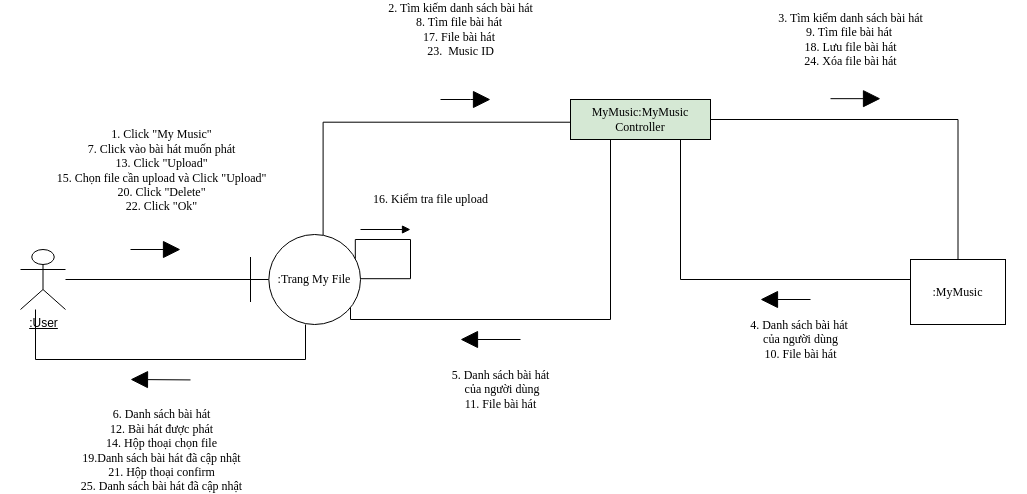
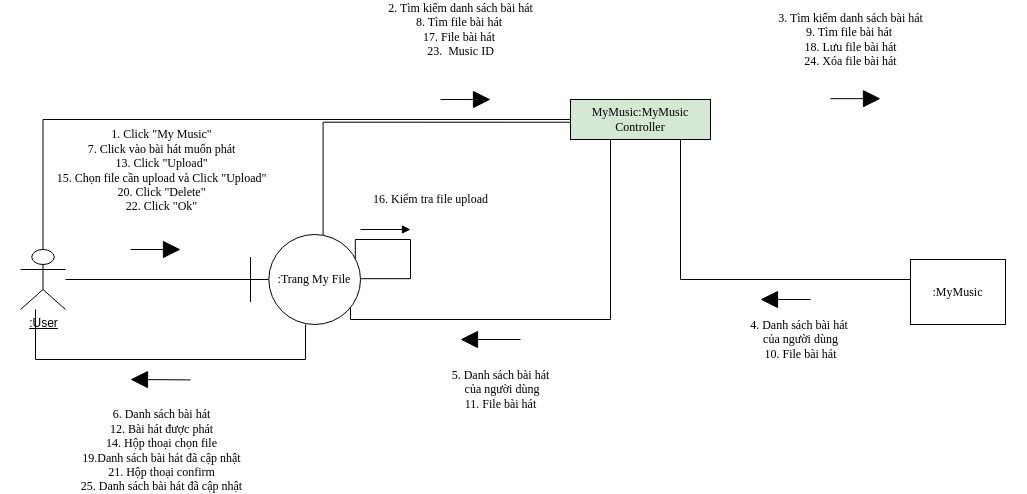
  <mxCell id="0" />
  <mxCell id="1" parent="0" />
  <mxCell id="2" style="endArrow=none;html=1;fontSize=12;" edge="1" parent="1" source="3" target="9"><mxGeometry relative="1" as="geometry" /></mxCell>
  <mxCell id="3" value="&lt;u style=&quot;font-size: 12px;&quot;&gt;:User&lt;/u&gt;" style="shape=umlActor;verticalLabelPosition=bottom;verticalAlign=top;html=1;fontSize=12;" vertex="1" parent="1"><mxGeometry x="20" y="171" width="45" height="60" as="geometry" /></mxCell>
- <mxCell id="4" style="edgeStyle=orthogonalEdgeStyle;rounded=0;orthogonalLoop=1;jettySize=auto;html=1;endArrow=none;endFill=0;fontSize=12;" edge="1" parent="1" source="6" target="11"><mxGeometry relative="1" as="geometry" /></mxCell>
+ <mxCell id="4" style="edgeStyle=orthogonalEdgeStyle;rounded=0;orthogonalLoop=1;jettySize=auto;html=1;endArrow=none;endFill=0;fontSize=12;" edge="1" parent="1" source="6" target="3"><mxGeometry relative="1" as="geometry" /></mxCell>
  <mxCell id="5" style="edgeStyle=orthogonalEdgeStyle;rounded=0;orthogonalLoop=1;jettySize=auto;html=1;entryX=0.882;entryY=0.836;entryDx=0;entryDy=0;endArrow=none;endFill=0;fontSize=12;entryPerimeter=0;" edge="1" parent="1" source="6" target="9"><mxGeometry relative="1" as="geometry"><Array as="points"><mxPoint x="610" y="241" /><mxPoint x="350" y="241" /><mxPoint x="350" y="224" /><mxPoint x="347" y="224" /></Array></mxGeometry></mxCell>
  <mxCell id="6" value="&lt;span style=&quot;font-family: verdana; font-size: 12px;&quot;&gt;MyMusic:MyMusic&lt;br style=&quot;font-size: 12px;&quot;&gt;Controller&lt;/span&gt;" style="rounded=0;whiteSpace=wrap;html=1;fontSize=12;fillColor=#d5e8d4;" vertex="1" parent="1"><mxGeometry x="570" y="21" width="140" height="40" as="geometry" /></mxCell>
  <mxCell id="7" style="edgeStyle=orthogonalEdgeStyle;rounded=0;orthogonalLoop=1;jettySize=auto;html=1;entryX=0.001;entryY=0.568;entryDx=0;entryDy=0;entryPerimeter=0;endArrow=none;endFill=0;fontSize=12;exitX=0.66;exitY=0.022;exitDx=0;exitDy=0;exitPerimeter=0;" edge="1" parent="1" source="9" target="6"><mxGeometry relative="1" as="geometry"><Array as="points"><mxPoint x="323" y="44" /></Array></mxGeometry></mxCell>
  <mxCell id="8" style="edgeStyle=orthogonalEdgeStyle;rounded=0;orthogonalLoop=1;jettySize=auto;html=1;endArrow=none;endFill=0;fontSize=12;" edge="1" parent="1" source="9" target="3"><mxGeometry relative="1" as="geometry"><Array as="points"><mxPoint x="305" y="281" /><mxPoint x="35" y="281" /></Array></mxGeometry></mxCell>
  <mxCell id="9" value="&lt;span style=&quot;font-family: verdana; font-size: 12px;&quot;&gt;:Trang My File&lt;/span&gt;" style="shape=umlBoundary;whiteSpace=wrap;html=1;fontSize=12;" vertex="1" parent="1"><mxGeometry x="250" y="156" width="110" height="90" as="geometry" /></mxCell>
  <mxCell id="10" style="edgeStyle=orthogonalEdgeStyle;rounded=0;orthogonalLoop=1;jettySize=auto;html=1;endArrow=none;endFill=0;fontSize=12;" edge="1" parent="1" source="11"><mxGeometry relative="1" as="geometry"><mxPoint x="680" y="71" as="targetPoint" /><Array as="points"><mxPoint x="680" y="201" /><mxPoint x="680" y="61" /></Array></mxGeometry></mxCell>
  <mxCell id="11" value="&lt;span style=&quot;font-family: verdana; font-size: 12px;&quot;&gt;:MyMusic&lt;/span&gt;" style="rounded=0;whiteSpace=wrap;html=1;fontSize=12;" vertex="1" parent="1"><mxGeometry x="910" y="181" width="95" height="65" as="geometry" /></mxCell>
  <mxCell id="12" value="" style="endArrow=block;html=1;fontSize=12;endFill=1;endSize=15;" edge="1" parent="1"><mxGeometry width="50" height="50" relative="1" as="geometry"><mxPoint x="130" y="171" as="sourcePoint" /><mxPoint x="180" y="171" as="targetPoint" /></mxGeometry></mxCell>
  <mxCell id="13" value="&lt;span style=&quot;font-family: verdana; font-size: 12px;&quot;&gt;1. Click &quot;My Music&quot;&lt;br style=&quot;font-size: 12px;&quot;&gt;&lt;/span&gt;&lt;span style=&quot;font-family: verdana; font-size: 12px;&quot;&gt;7. Click vào bài hát muốn phát&lt;br style=&quot;font-size: 12px;&quot;&gt;&lt;/span&gt;&lt;span style=&quot;font-family: verdana; font-size: 12px;&quot;&gt;13. Click &quot;Upload&quot;&lt;br style=&quot;font-size: 12px;&quot;&gt;&lt;/span&gt;&lt;span style=&quot;font-family: verdana; font-size: 12px;&quot;&gt;15. Chọn file cần upload&amp;nbsp;&lt;/span&gt;&lt;span style=&quot;font-family: verdana; font-size: 12px;&quot;&gt;và Click &quot;Upload&quot;&lt;br style=&quot;font-size: 12px;&quot;&gt;&lt;/span&gt;&lt;span style=&quot;font-family: verdana; font-size: 12px;&quot;&gt;20. Click &quot;Delete&quot;&lt;br style=&quot;font-size: 12px;&quot;&gt;&lt;/span&gt;&lt;span style=&quot;font-family: verdana; font-size: 12px;&quot;&gt;22. Click &quot;Ok&quot;&lt;/span&gt;&lt;span style=&quot;font-family: verdana; font-size: 12px;&quot;&gt;&lt;br style=&quot;font-size: 12px;&quot;&gt;&lt;/span&gt;" style="edgeLabel;html=1;align=center;verticalAlign=middle;resizable=0;points=[];fontSize=12;" vertex="1" connectable="0" parent="12"><mxGeometry x="-0.42" y="-1" relative="1" as="geometry"><mxPoint x="15.83" y="-81" as="offset" /></mxGeometry></mxCell>
  <mxCell id="14" value="&lt;span style=&quot;font-family: verdana; font-size: 12px;&quot;&gt;3. Tìm kiếm danh sách bài hát&lt;br style=&quot;font-size: 12px;&quot;&gt;&lt;/span&gt;&lt;span style=&quot;font-family: verdana; font-size: 12px;&quot;&gt;9. Tìm file bài hát&amp;nbsp;&lt;br style=&quot;font-size: 12px;&quot;&gt;&lt;/span&gt;&lt;span style=&quot;font-family: verdana; font-size: 12px;&quot;&gt;18. Lưu file bài hát&lt;br style=&quot;font-size: 12px;&quot;&gt;&lt;/span&gt;&lt;span style=&quot;font-family: verdana; font-size: 12px;&quot;&gt;24. Xóa file bài hát&lt;/span&gt;&lt;span style=&quot;font-family: verdana; font-size: 12px;&quot;&gt;&lt;br style=&quot;font-size: 12px;&quot;&gt;&lt;/span&gt;" style="endArrow=block;html=1;fontSize=12;endFill=1;endSize=15;" edge="1" parent="1"><mxGeometry x="-0.2" y="59" width="50" height="50" relative="1" as="geometry"><mxPoint x="830" y="20.17" as="sourcePoint" /><mxPoint x="880" y="20.17" as="targetPoint" /><mxPoint as="offset" /></mxGeometry></mxCell>
  <mxCell id="15" value="&lt;div style=&quot;font-size: 12px;&quot;&gt;&lt;span style=&quot;font-family: verdana; font-size: 12px;&quot;&gt;2. Tìm kiếm danh sách bài hát&lt;/span&gt;&lt;br style=&quot;font-size: 12px;&quot;&gt;&lt;/div&gt;&lt;div style=&quot;font-size: 12px;&quot;&gt;&lt;span style=&quot;font-family: verdana; font-size: 12px;&quot;&gt;8. Tìm file bài hát&amp;nbsp;&lt;/span&gt;&lt;span style=&quot;font-family: verdana; font-size: 12px;&quot;&gt;&lt;br style=&quot;font-size: 12px;&quot;&gt;&lt;/span&gt;&lt;/div&gt;&lt;div style=&quot;font-size: 12px;&quot;&gt;&lt;span style=&quot;font-family: verdana; font-size: 12px;&quot;&gt;17. File bài hát&amp;nbsp;&lt;/span&gt;&lt;span style=&quot;font-family: verdana; font-size: 12px;&quot;&gt;&lt;br style=&quot;font-size: 12px;&quot;&gt;&lt;/span&gt;&lt;/div&gt;&lt;div style=&quot;font-size: 12px;&quot;&gt;&lt;span style=&quot;font-family: verdana; font-size: 12px;&quot;&gt;23.&amp;nbsp; Music ID&lt;/span&gt;&lt;span style=&quot;font-family: verdana; font-size: 12px;&quot;&gt;&lt;br style=&quot;font-size: 12px;&quot;&gt;&lt;/span&gt;&lt;/div&gt;" style="endArrow=block;html=1;fontSize=12;align=center;endFill=1;endSize=15;" edge="1" parent="1"><mxGeometry x="-0.2" y="70" width="50" height="50" relative="1" as="geometry"><mxPoint x="440" y="21" as="sourcePoint" /><mxPoint x="490" y="21" as="targetPoint" /><Array as="points"><mxPoint x="480" y="21" /></Array><mxPoint as="offset" /></mxGeometry></mxCell>
  <mxCell id="16" value="&lt;span style=&quot;font-family: verdana; font-size: 12px;&quot;&gt;4. Danh sách bài hát&amp;nbsp;&lt;/span&gt;&lt;br style=&quot;font-family: verdana; font-size: 12px;&quot;&gt;&lt;span style=&quot;font-family: verdana; font-size: 12px;&quot;&gt;của người dùng&lt;br style=&quot;font-size: 12px;&quot;&gt;&lt;/span&gt;&lt;span style=&quot;font-family: verdana; font-size: 12px;&quot;&gt;10. File bài hát&lt;/span&gt;&lt;span style=&quot;font-family: verdana; font-size: 12px;&quot;&gt;&lt;br style=&quot;font-size: 12px;&quot;&gt;&lt;/span&gt;" style="endArrow=block;html=1;fontSize=12;endFill=1;endSize=15;" edge="1" parent="1"><mxGeometry x="-0.6" y="40" width="50" height="50" relative="1" as="geometry"><mxPoint x="810" y="221" as="sourcePoint" /><mxPoint x="760" y="221" as="targetPoint" /><mxPoint as="offset" /></mxGeometry></mxCell>
  <mxCell id="17" value="&lt;span style=&quot;font-family: verdana; font-size: 12px;&quot;&gt;5. Danh sách bài hát&lt;/span&gt;&lt;br style=&quot;font-family: verdana; font-size: 12px;&quot;&gt;&lt;span style=&quot;font-family: verdana; font-size: 12px;&quot;&gt;&amp;nbsp;của người dùng&lt;br style=&quot;font-size: 12px;&quot;&gt;&lt;/span&gt;&lt;span style=&quot;font-family: verdana; font-size: 12px;&quot;&gt;11. File bài hát&lt;/span&gt;&lt;span style=&quot;font-family: verdana; font-size: 12px;&quot;&gt;&lt;font style=&quot;font-size: 12px;&quot;&gt;&lt;br style=&quot;font-size: 12px;&quot;&gt;&lt;/font&gt;&lt;/span&gt;" style="endArrow=block;html=1;fontSize=12;endFill=1;jumpSize=7;sourcePerimeterSpacing=2;endSize=15;" edge="1" parent="1"><mxGeometry x="-0.333" y="50" width="50" height="50" relative="1" as="geometry"><mxPoint x="520" y="261" as="sourcePoint" /><mxPoint x="460" y="261" as="targetPoint" /><Array as="points" /><mxPoint as="offset" /></mxGeometry></mxCell>
  <mxCell id="18" value="" style="endArrow=block;html=1;fontSize=12;endFill=1;endSize=15;" edge="1" parent="1"><mxGeometry width="50" height="50" relative="1" as="geometry"><mxPoint x="190" y="301.42" as="sourcePoint" /><mxPoint x="130" y="301" as="targetPoint" /><Array as="points" /></mxGeometry></mxCell>
  <mxCell id="19" value="&lt;span style=&quot;font-family: verdana; font-size: 12px;&quot;&gt;6. Danh sách bài hát&lt;br style=&quot;font-size: 12px;&quot;&gt;&lt;/span&gt;&lt;span style=&quot;font-family: verdana; font-size: 12px;&quot;&gt;12. Bài hát được phát&lt;br style=&quot;font-size: 12px;&quot;&gt;&lt;/span&gt;&lt;span style=&quot;font-family: verdana; font-size: 12px;&quot;&gt;14. Hộp thoại chọn file&lt;br style=&quot;font-size: 12px;&quot;&gt;&lt;/span&gt;&lt;span style=&quot;font-family: verdana; font-size: 12px;&quot;&gt;19.Danh sách bài&amp;nbsp;&lt;/span&gt;&lt;span style=&quot;font-family: verdana; font-size: 12px;&quot;&gt;hát đã cập nhật&lt;br style=&quot;font-size: 12px;&quot;&gt;&lt;/span&gt;&lt;span style=&quot;font-family: verdana; font-size: 12px;&quot;&gt;21. Hộp thoại confirm&lt;br style=&quot;font-size: 12px;&quot;&gt;&lt;/span&gt;&lt;span style=&quot;font-family: verdana; font-size: 12px;&quot;&gt;25. Danh sách bài hát&amp;nbsp;&lt;/span&gt;&lt;span style=&quot;font-family: verdana; font-size: 12px;&quot;&gt;đã cập nhật&lt;/span&gt;&lt;span style=&quot;font-family: verdana; font-size: 12px;&quot;&gt;&lt;br style=&quot;font-size: 12px;&quot;&gt;&lt;/span&gt;" style="edgeLabel;html=1;align=center;verticalAlign=middle;resizable=0;points=[];fontSize=12;" vertex="1" connectable="0" parent="18"><mxGeometry x="-0.409" relative="1" as="geometry"><mxPoint x="-12" y="69.71" as="offset" /></mxGeometry></mxCell>
  <mxCell id="20" style="edgeStyle=orthogonalEdgeStyle;rounded=0;orthogonalLoop=1;jettySize=auto;html=1;endArrow=none;endFill=0;fontSize=12;exitX=0.953;exitY=0.269;exitDx=0;exitDy=0;exitPerimeter=0;entryX=1.003;entryY=0.491;entryDx=0;entryDy=0;entryPerimeter=0;" edge="1" parent="1" source="9" target="9"><mxGeometry relative="1" as="geometry"><Array as="points"><mxPoint x="355" y="161" /><mxPoint x="410" y="161" /><mxPoint x="410" y="200" /></Array></mxGeometry></mxCell>
  <mxCell id="21" value="&lt;span style=&quot;font-family: verdana; font-size: 12px;&quot;&gt;16. Kiểm tra file upload&lt;/span&gt;&lt;font face=&quot;verdana&quot; style=&quot;font-size: 12px;&quot;&gt;&lt;br style=&quot;font-size: 12px;&quot;&gt;&lt;/font&gt;" style="endArrow=block;html=1;fontSize=12;align=center;endFill=1;" edge="1" parent="1"><mxGeometry x="1" y="36" width="50" height="50" relative="1" as="geometry"><mxPoint x="360" y="151" as="sourcePoint" /><mxPoint x="410" y="151" as="targetPoint" /><Array as="points" /><mxPoint x="20" y="6" as="offset" /></mxGeometry></mxCell>
